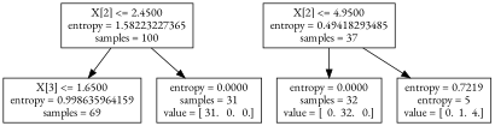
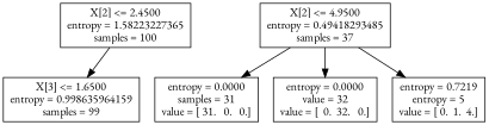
  digraph {
    fontname="EB Garamond"
    node [fontname="EB Garamond" shape=box]
    edge [fontname="EB Garamond"]
    n1 [label="X[2] <= 2.4500\nentropy = 1.58223227365\nsamples = 100"]
    n2 [label="entropy = 0.0000\nsamples = 31\nvalue = [ 31.   0.   0.]"]
-   n3 [label="X[3] <= 1.6500\nentropy = 0.998635964159\nsamples = 69"]
+   n3 [label="X[3] <= 1.6500\nentropy = 0.998635964159\nsamples = 99"]
    n4 [label="X[2] <= 4.9500\nentropy = 0.49418293485\nsamples = 37"]
-   n5 [label="entropy = 0.0000\nsamples = 32\nvalue = [  0.  32.   0.]"]
+   n5 [label="entropy = 0.0000\nvalue = 32\nvalue = [  0.  32.   0.]"]
    n6 [label="entropy = 0.7219\nentropy = 5\nvalue = [ 0.  1.  4.]"]
-   n1 -> n2
+   n4 -> n2
    n1 -> n3
    n4 -> n5
    n4 -> n6
  }
